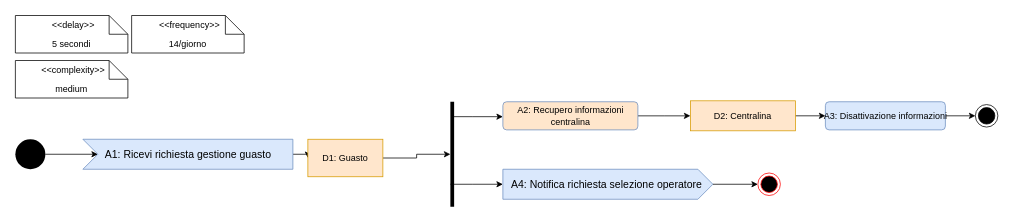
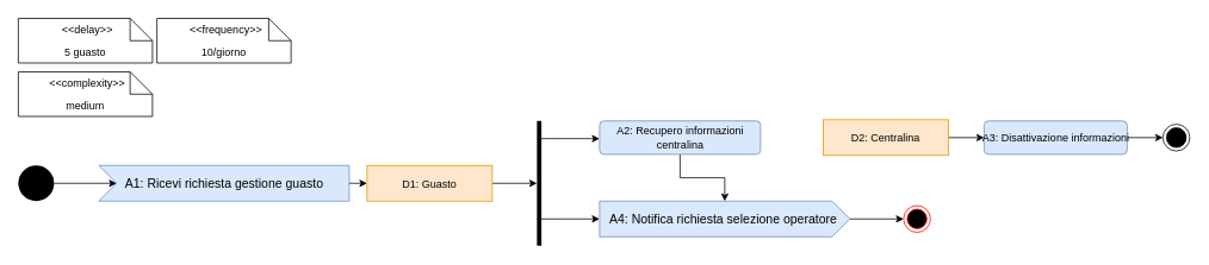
  <mxCell id="0" />
  <mxCell id="1" parent="0" />
  <mxCell id="2" style="edgeStyle=orthogonalEdgeStyle;rounded=0;orthogonalLoop=1;jettySize=auto;html=1;entryX=0;entryY=0;entryDx=20;entryDy=20;entryPerimeter=0;" edge="1" parent="1" source="3" target="5"><mxGeometry relative="1" as="geometry" /></mxCell>
  <mxCell id="3" value="" style="ellipse;fillColor=#000000;strokeColor=none;" parent="1" vertex="1"><mxGeometry x="20" y="185" width="40" height="40" as="geometry" /></mxCell>
  <mxCell id="4" style="edgeStyle=orthogonalEdgeStyle;rounded=0;orthogonalLoop=1;jettySize=auto;html=1;exitX=1;exitY=0.5;exitDx=0;exitDy=0;exitPerimeter=0;entryX=0;entryY=0.5;entryDx=0;entryDy=0;" edge="1" parent="1" source="5" target="9"><mxGeometry relative="1" as="geometry" /></mxCell>
  <mxCell id="5" value="A1: Ricevi richiesta gestione guasto" style="html=1;shape=mxgraph.infographic.ribbonSimple;notch1=20;notch2=0;align=center;verticalAlign=middle;fontSize=14;fontStyle=0;flipH=1;fillColor=#dae8fc;strokeColor=#6c8ebf;direction=west;" parent="1" vertex="1"><mxGeometry x="110" y="185" width="280" height="40" as="geometry" /></mxCell>
  <mxCell id="6" value="medium" style="shape=note2;boundedLbl=1;whiteSpace=wrap;html=1;size=25;verticalAlign=top;align=center;" parent="1" vertex="1"><mxGeometry x="20" y="80" width="150" height="50" as="geometry" /></mxCell>
  <mxCell id="7" value="&lt;&lt;complexity&gt;&gt;" style="resizeWidth=1;part=1;strokeColor=none;fillColor=none;align=center;spacingLeft=5;" parent="6" vertex="1"><mxGeometry width="150" height="25" relative="1" as="geometry" /></mxCell>
  <mxCell id="8" style="edgeStyle=orthogonalEdgeStyle;rounded=0;orthogonalLoop=1;jettySize=auto;html=1;" parent="1" source="9" target="16" edge="1"><mxGeometry relative="1" as="geometry"><mxPoint x="600" y="205" as="targetPoint" /></mxGeometry></mxCell>
- <mxCell id="9" value="D1: Guasto" style="text;align=center;verticalAlign=middle;dashed=0;fillColor=#ffe6cc;strokeColor=#d79b00;" parent="1" vertex="1"><mxGeometry x="410" y="185" width="100" height="50" as="geometry" /></mxCell>
+ <mxCell id="9" value="D1: Guasto" style="text;align=center;verticalAlign=middle;dashed=0;fillColor=#ffe6cc;strokeColor=#d79b00;" parent="1" vertex="1"><mxGeometry x="410" y="185" width="140" height="40" as="geometry" /></mxCell>
  <mxCell id="10" style="edgeStyle=orthogonalEdgeStyle;rounded=0;orthogonalLoop=1;jettySize=auto;html=1;exitX=0.88;exitY=0.142;exitDx=0;exitDy=0;exitPerimeter=0;" parent="1" source="16" target="12" edge="1"><mxGeometry relative="1" as="geometry"><Array as="points"><mxPoint x="630" y="155" /><mxPoint x="630" y="155" /></Array></mxGeometry></mxCell>
- <mxCell id="11" style="edgeStyle=orthogonalEdgeStyle;rounded=0;orthogonalLoop=1;jettySize=auto;html=1;" parent="1" source="12" target="18" edge="1"><mxGeometry relative="1" as="geometry"><mxPoint x="820" y="153.75" as="targetPoint" /></mxGeometry></mxCell>
- <mxCell id="12" value="A2: Recupero informazioni &lt;br&gt;centralina" style="html=1;align=center;verticalAlign=middle;rounded=1;absoluteArcSize=1;arcSize=10;dashed=0;fillColor=#ffe6cc;strokeColor=#6c8ebf;" parent="1" vertex="1"><mxGeometry x="670" y="135" width="180" height="37.5" as="geometry" /></mxCell>
- <mxCell id="13" value="5 secondi" style="shape=note2;boundedLbl=1;whiteSpace=wrap;html=1;size=25;verticalAlign=top;align=center;" parent="1" vertex="1"><mxGeometry x="20" y="20" width="150" height="50" as="geometry" /></mxCell>
+ <mxCell id="11" style="edgeStyle=orthogonalEdgeStyle;rounded=0;orthogonalLoop=1;jettySize=auto;html=1;" parent="1" source="12" target="23" edge="1"><mxGeometry relative="1" as="geometry"><mxPoint x="820" y="153.75" as="targetPoint" /></mxGeometry></mxCell>
+ <mxCell id="12" value="A2: Recupero informazioni &lt;br&gt;centralina" style="html=1;align=center;verticalAlign=middle;rounded=1;absoluteArcSize=1;arcSize=10;dashed=0;fillColor=#dae8fc;strokeColor=#6c8ebf;" parent="1" vertex="1"><mxGeometry x="670" y="135" width="180" height="37.5" as="geometry" /></mxCell>
+ <mxCell id="13" value="5 guasto" style="shape=note2;boundedLbl=1;whiteSpace=wrap;html=1;size=25;verticalAlign=top;align=center;" parent="1" vertex="1"><mxGeometry x="20" y="20" width="150" height="50" as="geometry" /></mxCell>
  <mxCell id="14" value="&lt;&lt;delay&gt;&gt;" style="resizeWidth=1;part=1;strokeColor=none;fillColor=none;align=center;spacingLeft=5;" parent="13" vertex="1"><mxGeometry width="150" height="25" relative="1" as="geometry" /></mxCell>
  <mxCell id="15" style="edgeStyle=orthogonalEdgeStyle;rounded=0;orthogonalLoop=1;jettySize=auto;html=1;exitX=0.5;exitY=1;exitDx=0;exitDy=0;dashed=1;endArrow=none;endFill=0;" parent="13" source="14" target="14" edge="1"><mxGeometry relative="1" as="geometry" /></mxCell>
  <mxCell id="16" value="" style="html=1;points=[];perimeter=orthogonalPerimeter;fillColor=#000000;strokeColor=none;" parent="1" vertex="1"><mxGeometry x="600" y="135" width="5" height="140" as="geometry" /></mxCell>
  <mxCell id="17" style="edgeStyle=orthogonalEdgeStyle;rounded=0;orthogonalLoop=1;jettySize=auto;html=1;exitX=1;exitY=0.5;exitDx=0;exitDy=0;entryX=0;entryY=0.5;entryDx=0;entryDy=0;" parent="1" source="18" target="20" edge="1"><mxGeometry relative="1" as="geometry"><mxPoint x="1020" y="154" as="targetPoint" /></mxGeometry></mxCell>
  <mxCell id="18" value="D2: Centralina" style="text;align=center;verticalAlign=middle;dashed=0;fillColor=#ffe6cc;strokeColor=#d79b00;" parent="1" vertex="1"><mxGeometry x="920" y="133.75" width="140" height="40" as="geometry" /></mxCell>
  <mxCell id="19" style="edgeStyle=orthogonalEdgeStyle;rounded=0;orthogonalLoop=1;jettySize=auto;html=1;exitX=1;exitY=0.5;exitDx=0;exitDy=0;entryX=0;entryY=0.5;entryDx=0;entryDy=0;" parent="1" source="20" target="21" edge="1"><mxGeometry relative="1" as="geometry"><mxPoint x="1210" y="154" as="targetPoint" /></mxGeometry></mxCell>
  <mxCell id="20" value="A3: Disattivazione informazioni" style="html=1;align=center;verticalAlign=middle;rounded=1;absoluteArcSize=1;arcSize=10;dashed=0;fillColor=#dae8fc;strokeColor=#6c8ebf;" parent="1" vertex="1"><mxGeometry x="1100" y="135" width="160" height="37.5" as="geometry" /></mxCell>
  <mxCell id="21" value="" style="ellipse;html=1;shape=endState;fillColor=strokeColor;" parent="1" vertex="1"><mxGeometry x="1300" y="138.75" width="30" height="30" as="geometry" /></mxCell>
  <mxCell id="22" style="edgeStyle=orthogonalEdgeStyle;rounded=0;orthogonalLoop=1;jettySize=auto;html=1;exitX=0;exitY=0.786;exitDx=0;exitDy=0;exitPerimeter=0;" parent="1" source="16" target="23" edge="1"><mxGeometry relative="1" as="geometry"><Array as="points"><mxPoint x="630" y="245" /><mxPoint x="630" y="245" /></Array></mxGeometry></mxCell>
  <mxCell id="23" value="A4: Notifica richiesta selezione operatore&amp;nbsp;" style="html=1;shape=mxgraph.infographic.ribbonSimple;notch1=0;notch2=20;align=center;verticalAlign=middle;fontSize=14;fontStyle=0;fillColor=#dae8fc;strokeColor=#6c8ebf;" parent="1" vertex="1"><mxGeometry x="670" y="225" width="280" height="40" as="geometry" /></mxCell>
  <mxCell id="24" style="edgeStyle=orthogonalEdgeStyle;rounded=0;orthogonalLoop=1;jettySize=auto;html=1;startArrow=classic;startFill=1;endArrow=none;endFill=0;exitX=0;exitY=0.5;exitDx=0;exitDy=0;entryX=1;entryY=0.5;entryDx=0;entryDy=0;entryPerimeter=0;" parent="1" source="25" target="23" edge="1"><mxGeometry relative="1" as="geometry"><mxPoint x="759.966" y="265" as="targetPoint" /><mxPoint x="760" y="320" as="sourcePoint" /></mxGeometry></mxCell>
  <mxCell id="25" value="" style="ellipse;html=1;shape=endState;fillColor=#000000;strokeColor=#ff0000;" parent="1" vertex="1"><mxGeometry x="1010" y="230" width="30" height="30" as="geometry" /></mxCell>
- <mxCell id="26" value="14/giorno" style="shape=note2;boundedLbl=1;whiteSpace=wrap;html=1;size=25;verticalAlign=top;align=center;" vertex="1" parent="1"><mxGeometry x="175" y="20" width="150" height="50" as="geometry" /></mxCell>
+ <mxCell id="26" value="10/giorno" style="shape=note2;boundedLbl=1;whiteSpace=wrap;html=1;size=25;verticalAlign=top;align=center;" vertex="1" parent="1"><mxGeometry x="175" y="20" width="150" height="50" as="geometry" /></mxCell>
  <mxCell id="27" value="&lt;&lt;frequency&gt;&gt;" style="resizeWidth=1;part=1;strokeColor=none;fillColor=none;align=center;spacingLeft=5;" vertex="1" parent="26"><mxGeometry width="150" height="25" relative="1" as="geometry" /></mxCell>
